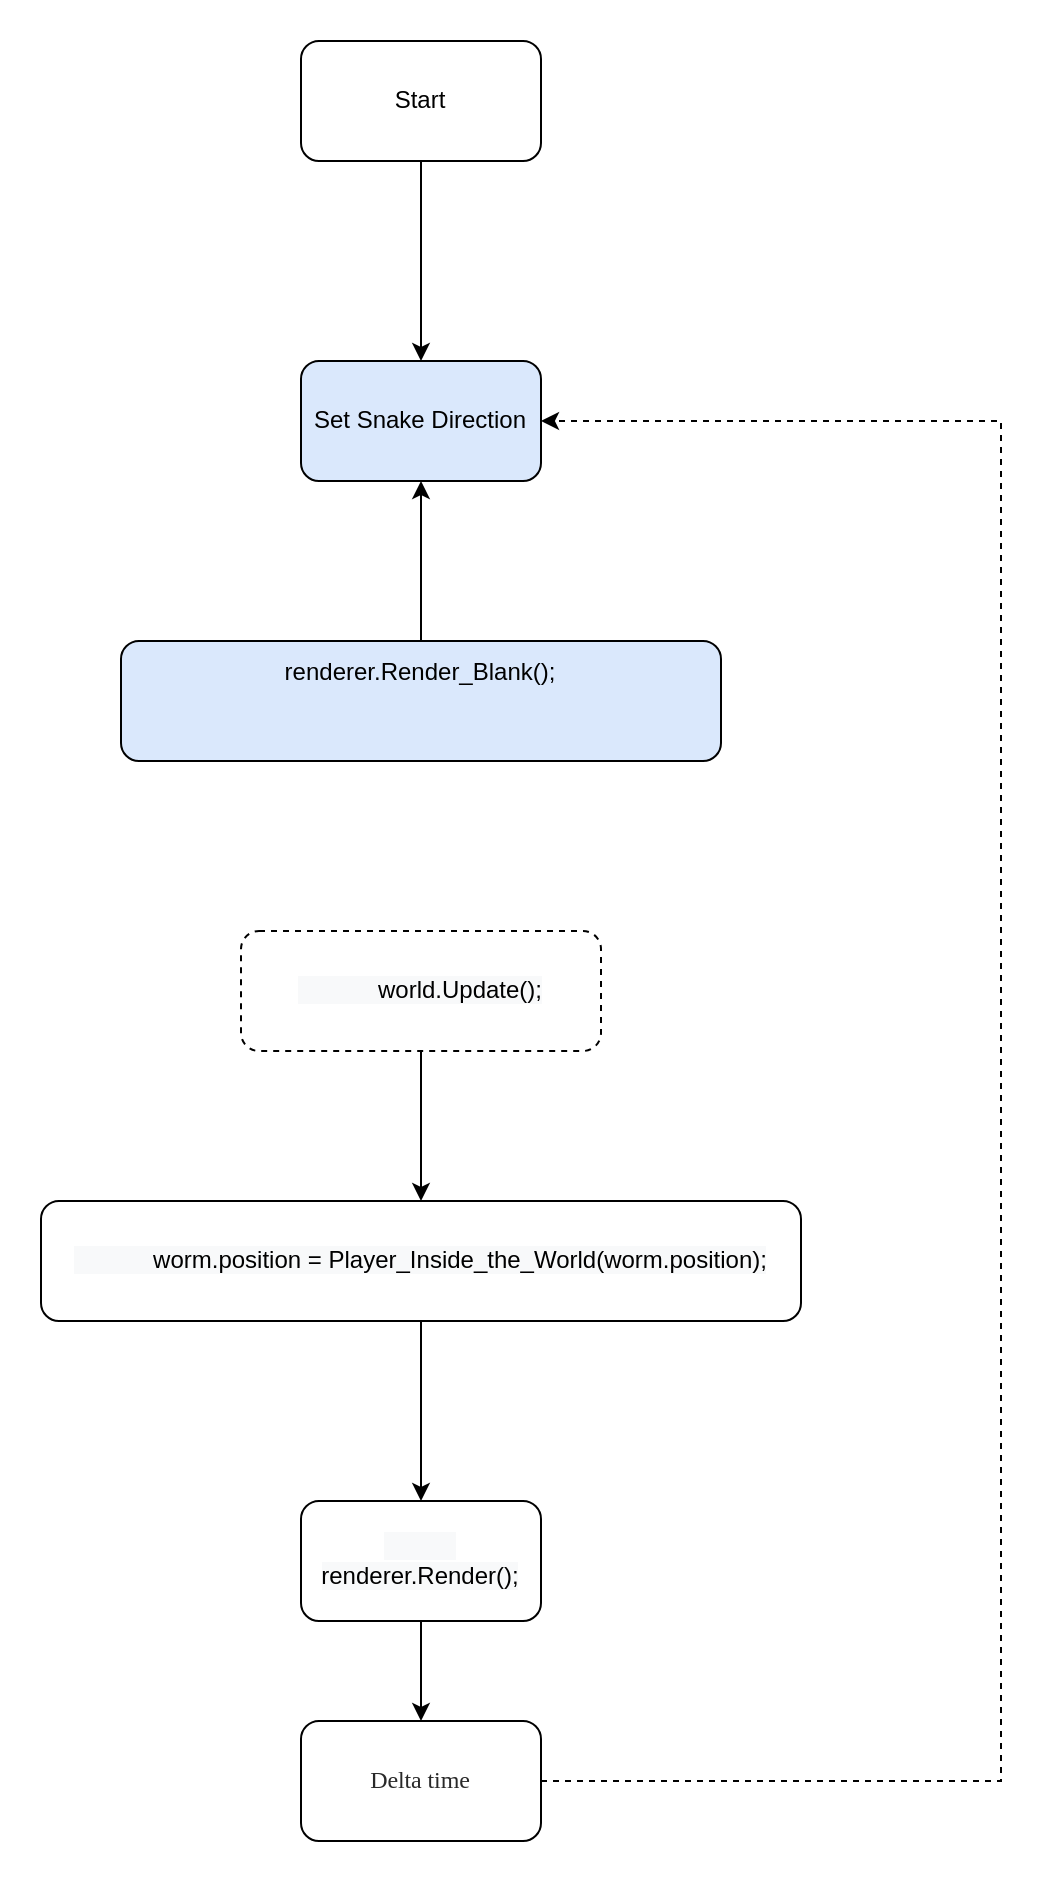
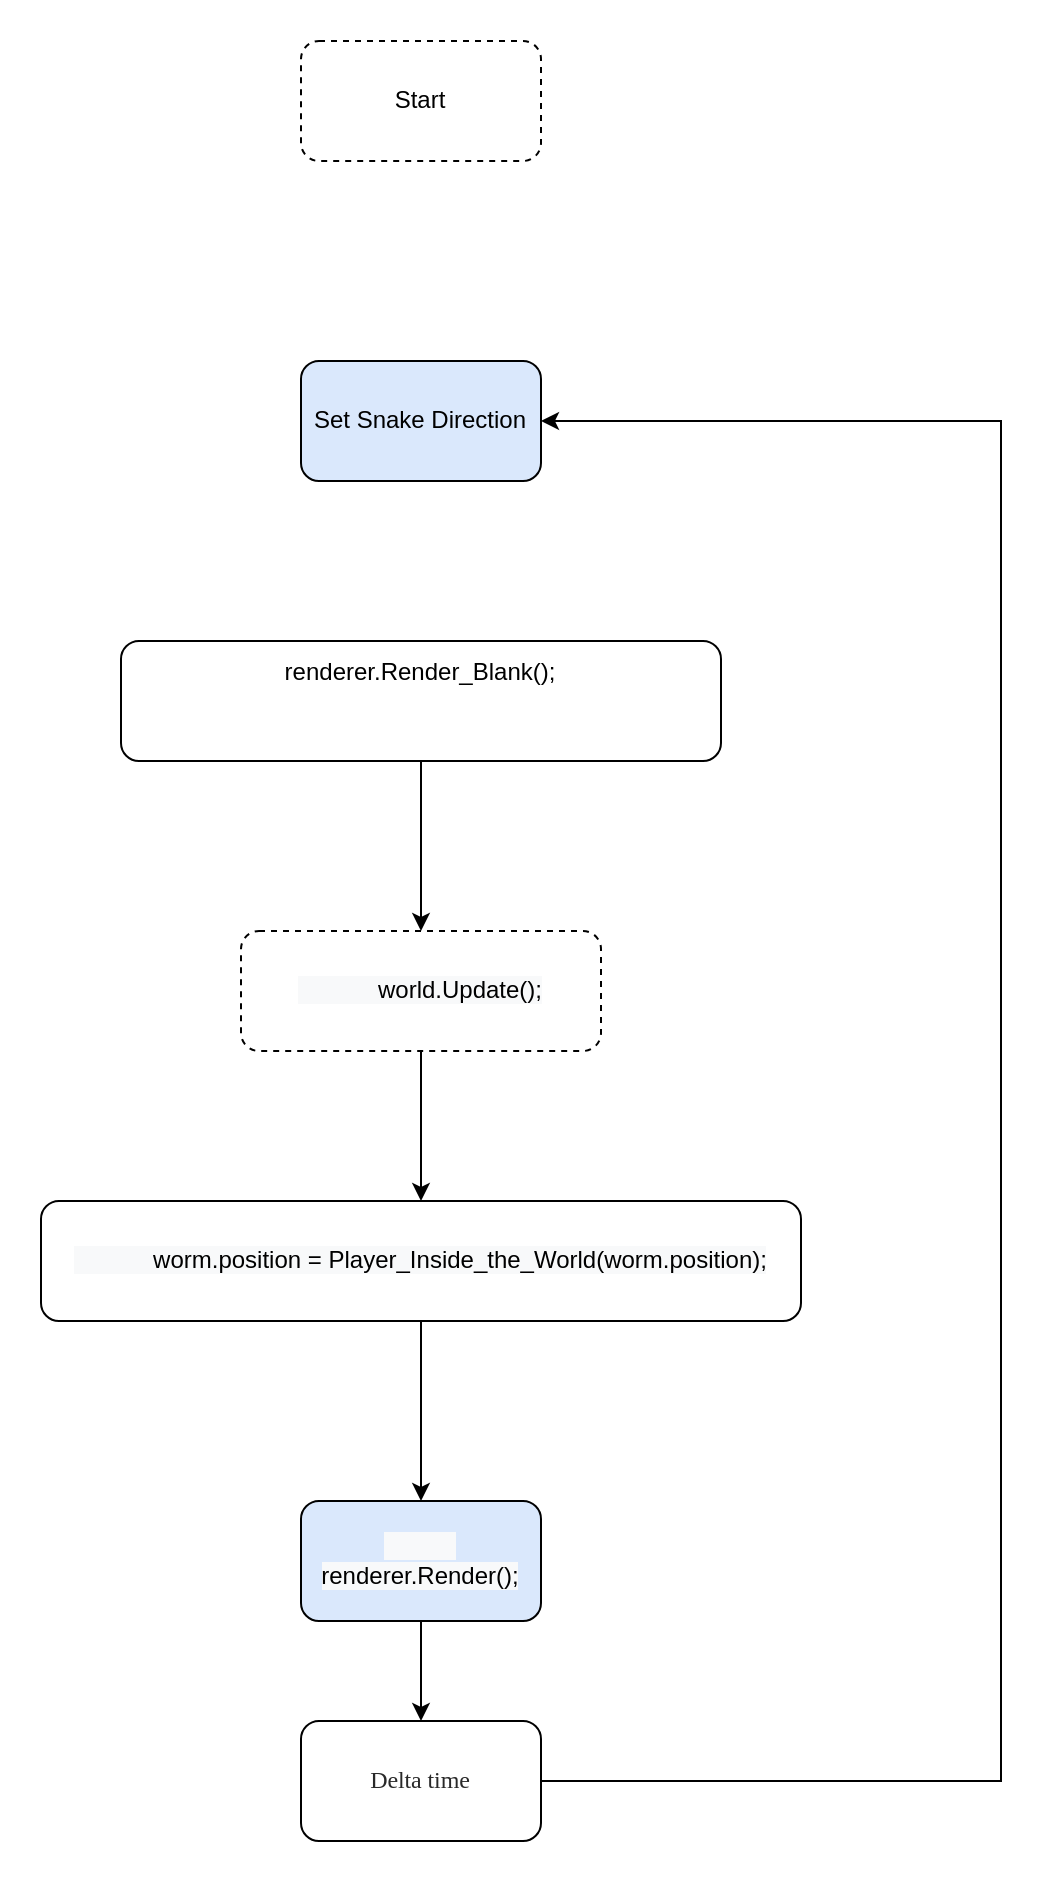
  <mxCell id="0" />
  <mxCell id="1" parent="0" />
- <mxCell id="2" style="edgeStyle=orthogonalEdgeStyle;rounded=0;orthogonalLoop=1;jettySize=auto;html=1;" edge="1" parent="1" source="3" target="4"><mxGeometry relative="1" as="geometry" /></mxCell>
- <mxCell id="3" value="Start" style="rounded=1;whiteSpace=wrap;html=1;" vertex="1" parent="1"><mxGeometry x="150" y="20" width="120" height="60" as="geometry" /></mxCell>
+ <mxCell id="3" value="Start" style="rounded=1;whiteSpace=wrap;html=1;dashed=1;" vertex="1" parent="1"><mxGeometry x="150" y="20" width="120" height="60" as="geometry" /></mxCell>
  <mxCell id="4" value="Set Snake Direction" style="rounded=1;whiteSpace=wrap;html=1;fillColor=#dae8fc;" vertex="1" parent="1"><mxGeometry x="150" y="180" width="120" height="60" as="geometry" /></mxCell>
- <mxCell id="5" style="edgeStyle=orthogonalEdgeStyle;rounded=0;orthogonalLoop=1;jettySize=auto;html=1;startArrow=none;startFill=0;endArrow=classic;endFill=1;" edge="1" parent="1" source="6" target="4"><mxGeometry relative="1" as="geometry" /></mxCell>
- <mxCell id="6" value="renderer.Render_Blank();&lt;br&gt;&lt;br&gt;&lt;br&gt;" style="rounded=1;whiteSpace=wrap;html=1;fillColor=#dae8fc;" vertex="1" parent="1"><mxGeometry x="60" y="320" width="300" height="60" as="geometry" /></mxCell>
+ <mxCell id="5" style="edgeStyle=orthogonalEdgeStyle;rounded=0;orthogonalLoop=1;jettySize=auto;html=1;entryX=0.5;entryY=0;entryDx=0;entryDy=0;startArrow=none;startFill=0;endArrow=classic;endFill=1;" edge="1" parent="1" source="6" target="10"><mxGeometry relative="1" as="geometry" /></mxCell>
+ <mxCell id="6" value="renderer.Render_Blank();&lt;br&gt;&lt;br&gt;&lt;br&gt;" style="rounded=1;whiteSpace=wrap;html=1;" vertex="1" parent="1"><mxGeometry x="60" y="320" width="300" height="60" as="geometry" /></mxCell>
  <mxCell id="7" style="edgeStyle=orthogonalEdgeStyle;rounded=0;orthogonalLoop=1;jettySize=auto;html=1;exitX=0.5;exitY=1;exitDx=0;exitDy=0;startArrow=none;startFill=0;endArrow=classic;endFill=1;" edge="1" parent="1" source="8" target="12"><mxGeometry relative="1" as="geometry" /></mxCell>
  <mxCell id="8" value="&#10;&#10;&lt;span style=&quot;color: rgb(0, 0, 0); font-family: helvetica; font-size: 12px; font-style: normal; font-weight: 400; letter-spacing: normal; text-align: center; text-indent: 0px; text-transform: none; word-spacing: 0px; background-color: rgb(248, 249, 250); display: inline; float: none;&quot;&gt;&amp;nbsp; &amp;nbsp; &amp;nbsp; &amp;nbsp; &amp;nbsp; &amp;nbsp; worm.position = Player_Inside_the_World(worm.position);&lt;/span&gt;&lt;br style=&quot;color: rgb(0, 0, 0); font-family: helvetica; font-size: 12px; font-style: normal; font-weight: 400; letter-spacing: normal; text-align: center; text-indent: 0px; text-transform: none; word-spacing: 0px; background-color: rgb(248, 249, 250);&quot;&gt;&#10;&#10;" style="rounded=1;whiteSpace=wrap;html=1;" vertex="1" parent="1"><mxGeometry x="20" y="600" width="380" height="60" as="geometry" /></mxCell>
  <mxCell id="9" style="edgeStyle=orthogonalEdgeStyle;rounded=0;orthogonalLoop=1;jettySize=auto;html=1;entryX=0.5;entryY=0;entryDx=0;entryDy=0;startArrow=none;startFill=0;endArrow=classic;endFill=1;" edge="1" parent="1" source="10" target="8"><mxGeometry relative="1" as="geometry" /></mxCell>
  <mxCell id="10" value="&#10;&#10;&lt;span style=&quot;color: rgb(0, 0, 0); font-family: helvetica; font-size: 12px; font-style: normal; font-weight: 400; letter-spacing: normal; text-align: center; text-indent: 0px; text-transform: none; word-spacing: 0px; background-color: rgb(248, 249, 250); display: inline; float: none;&quot;&gt;&amp;nbsp; &amp;nbsp; &amp;nbsp; &amp;nbsp; &amp;nbsp; &amp;nbsp; world.Update();&lt;/span&gt;&lt;br style=&quot;color: rgb(0, 0, 0); font-family: helvetica; font-size: 12px; font-style: normal; font-weight: 400; letter-spacing: normal; text-align: center; text-indent: 0px; text-transform: none; word-spacing: 0px; background-color: rgb(248, 249, 250);&quot;&gt;&#10;&#10;" style="rounded=1;whiteSpace=wrap;html=1;dashed=1;" vertex="1" parent="1"><mxGeometry x="120" y="465" width="180" height="60" as="geometry" /></mxCell>
  <mxCell id="11" style="edgeStyle=orthogonalEdgeStyle;rounded=0;orthogonalLoop=1;jettySize=auto;html=1;startArrow=none;startFill=0;endArrow=classic;endFill=1;" edge="1" parent="1" source="12" target="14"><mxGeometry relative="1" as="geometry"><mxPoint x="210" y="890" as="targetPoint" /></mxGeometry></mxCell>
- <mxCell id="12" value="&#10;&#10;&lt;span style=&quot;color: rgb(0, 0, 0); font-family: helvetica; font-size: 12px; font-style: normal; font-weight: 400; letter-spacing: normal; text-align: center; text-indent: 0px; text-transform: none; word-spacing: 0px; background-color: rgb(248, 249, 250); display: inline; float: none;&quot;&gt;&amp;nbsp; &amp;nbsp; &amp;nbsp; &amp;nbsp; &amp;nbsp; &amp;nbsp; renderer.Render();&lt;/span&gt;&#10;&#10;" style="rounded=1;whiteSpace=wrap;html=1;" vertex="1" parent="1"><mxGeometry x="150" y="750" width="120" height="60" as="geometry" /></mxCell>
- <mxCell id="13" style="edgeStyle=orthogonalEdgeStyle;rounded=0;orthogonalLoop=1;jettySize=auto;html=1;exitX=1;exitY=0.5;exitDx=0;exitDy=0;entryX=1;entryY=0.5;entryDx=0;entryDy=0;fontSize=12;startArrow=none;startFill=0;endArrow=classic;endFill=1;dashed=1;" edge="1" parent="1" source="14" target="4"><mxGeometry relative="1" as="geometry"><Array as="points"><mxPoint x="500" y="890" /><mxPoint x="500" y="210" /></Array></mxGeometry></mxCell>
+ <mxCell id="12" value="&#10;&#10;&lt;span style=&quot;color: rgb(0, 0, 0); font-family: helvetica; font-size: 12px; font-style: normal; font-weight: 400; letter-spacing: normal; text-align: center; text-indent: 0px; text-transform: none; word-spacing: 0px; background-color: rgb(248, 249, 250); display: inline; float: none;&quot;&gt;&amp;nbsp; &amp;nbsp; &amp;nbsp; &amp;nbsp; &amp;nbsp; &amp;nbsp; renderer.Render();&lt;/span&gt;&#10;&#10;" style="rounded=1;whiteSpace=wrap;html=1;fillColor=#dae8fc;" vertex="1" parent="1"><mxGeometry x="150" y="750" width="120" height="60" as="geometry" /></mxCell>
+ <mxCell id="13" style="edgeStyle=orthogonalEdgeStyle;rounded=0;orthogonalLoop=1;jettySize=auto;html=1;exitX=1;exitY=0.5;exitDx=0;exitDy=0;entryX=1;entryY=0.5;entryDx=0;entryDy=0;fontSize=12;startArrow=none;startFill=0;endArrow=classic;endFill=1;" edge="1" parent="1" source="14" target="4"><mxGeometry relative="1" as="geometry"><Array as="points"><mxPoint x="500" y="890" /><mxPoint x="500" y="210" /></Array></mxGeometry></mxCell>
  <mxCell id="14" value="&lt;span style=&quot;color: rgb(41 , 41 , 41) ; font-family: &amp;#34;charter&amp;#34; , &amp;#34;georgia&amp;#34; , &amp;#34;cambria&amp;#34; , &amp;#34;times new roman&amp;#34; , &amp;#34;times&amp;#34; , serif ; letter-spacing: -0.06px ; background-color: rgb(255 , 255 , 255)&quot;&gt;&lt;font style=&quot;font-size: 12px&quot;&gt;Delta time&lt;/font&gt;&lt;/span&gt;" style="rounded=1;whiteSpace=wrap;html=1;" vertex="1" parent="1"><mxGeometry x="150" y="860" width="120" height="60" as="geometry" /></mxCell>
